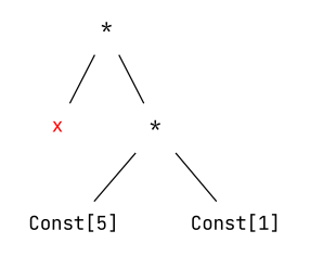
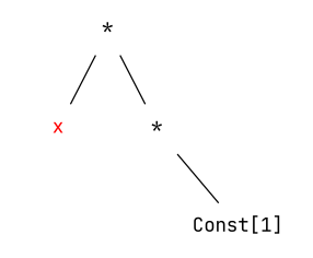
  graph {
    fontname="JetBrains Mono"
    node [shape=none fontname="JetBrains Mono"]
    edge [dir=none fontname="JetBrains Mono"]
    n1 [label=< <font color="black">*</font> >]
    n2 [label=< <font color="red">x</font> >]
    n3 [label=< <font color="black">*</font> >]
-   n4 [label=< <font color="black">Const[5]</font> >]
    n5 [label=< <font color="black">Const[1]</font> >]
    n1 -- n2
    n1 -- n3
-   n3 -- n4
    n3 -- n5
  }
